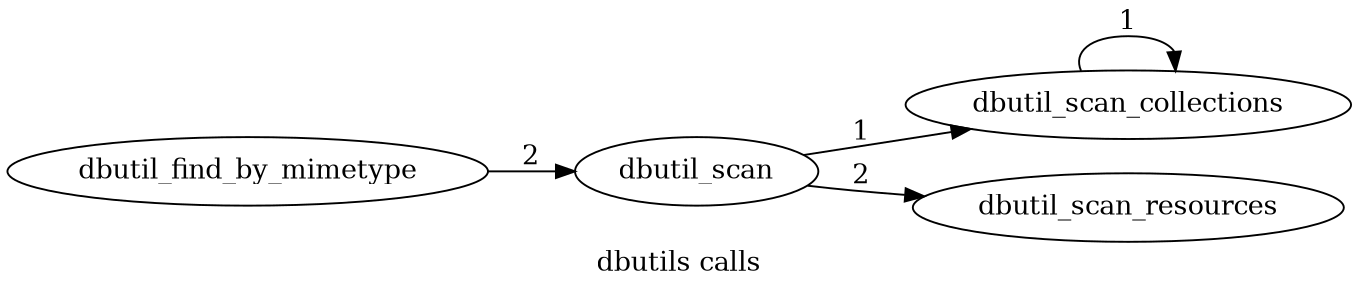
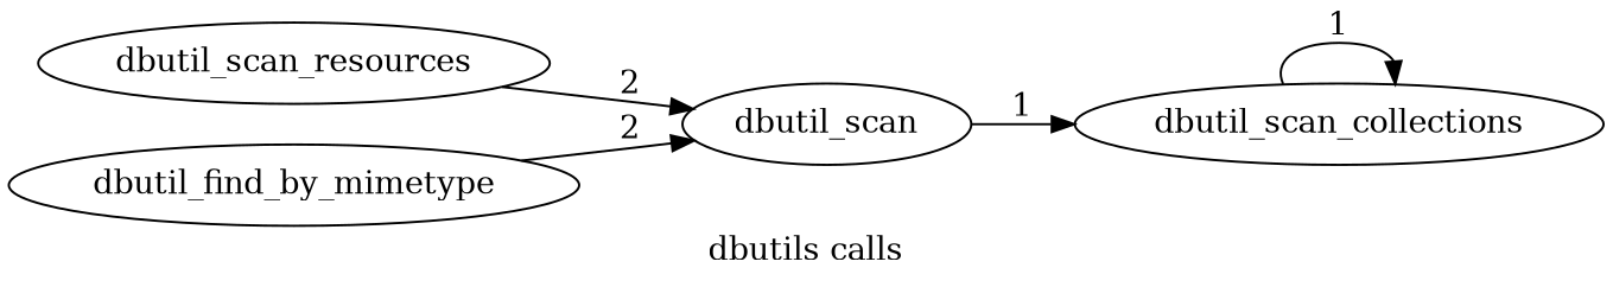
  digraph {
    label="dbutils calls"
    rankdir=LR
    dbutil_scan_collections
    dbutil_scan
    dbutil_scan_resources
    dbutil_find_by_mimetype
    dbutil_scan_collections -> dbutil_scan_collections [label=1]
    dbutil_scan -> dbutil_scan_collections [label=1]
-   dbutil_scan -> dbutil_scan_resources [label=2]
+   dbutil_scan_resources -> dbutil_scan [label=2]
    dbutil_find_by_mimetype -> dbutil_scan [label=2]
  }
